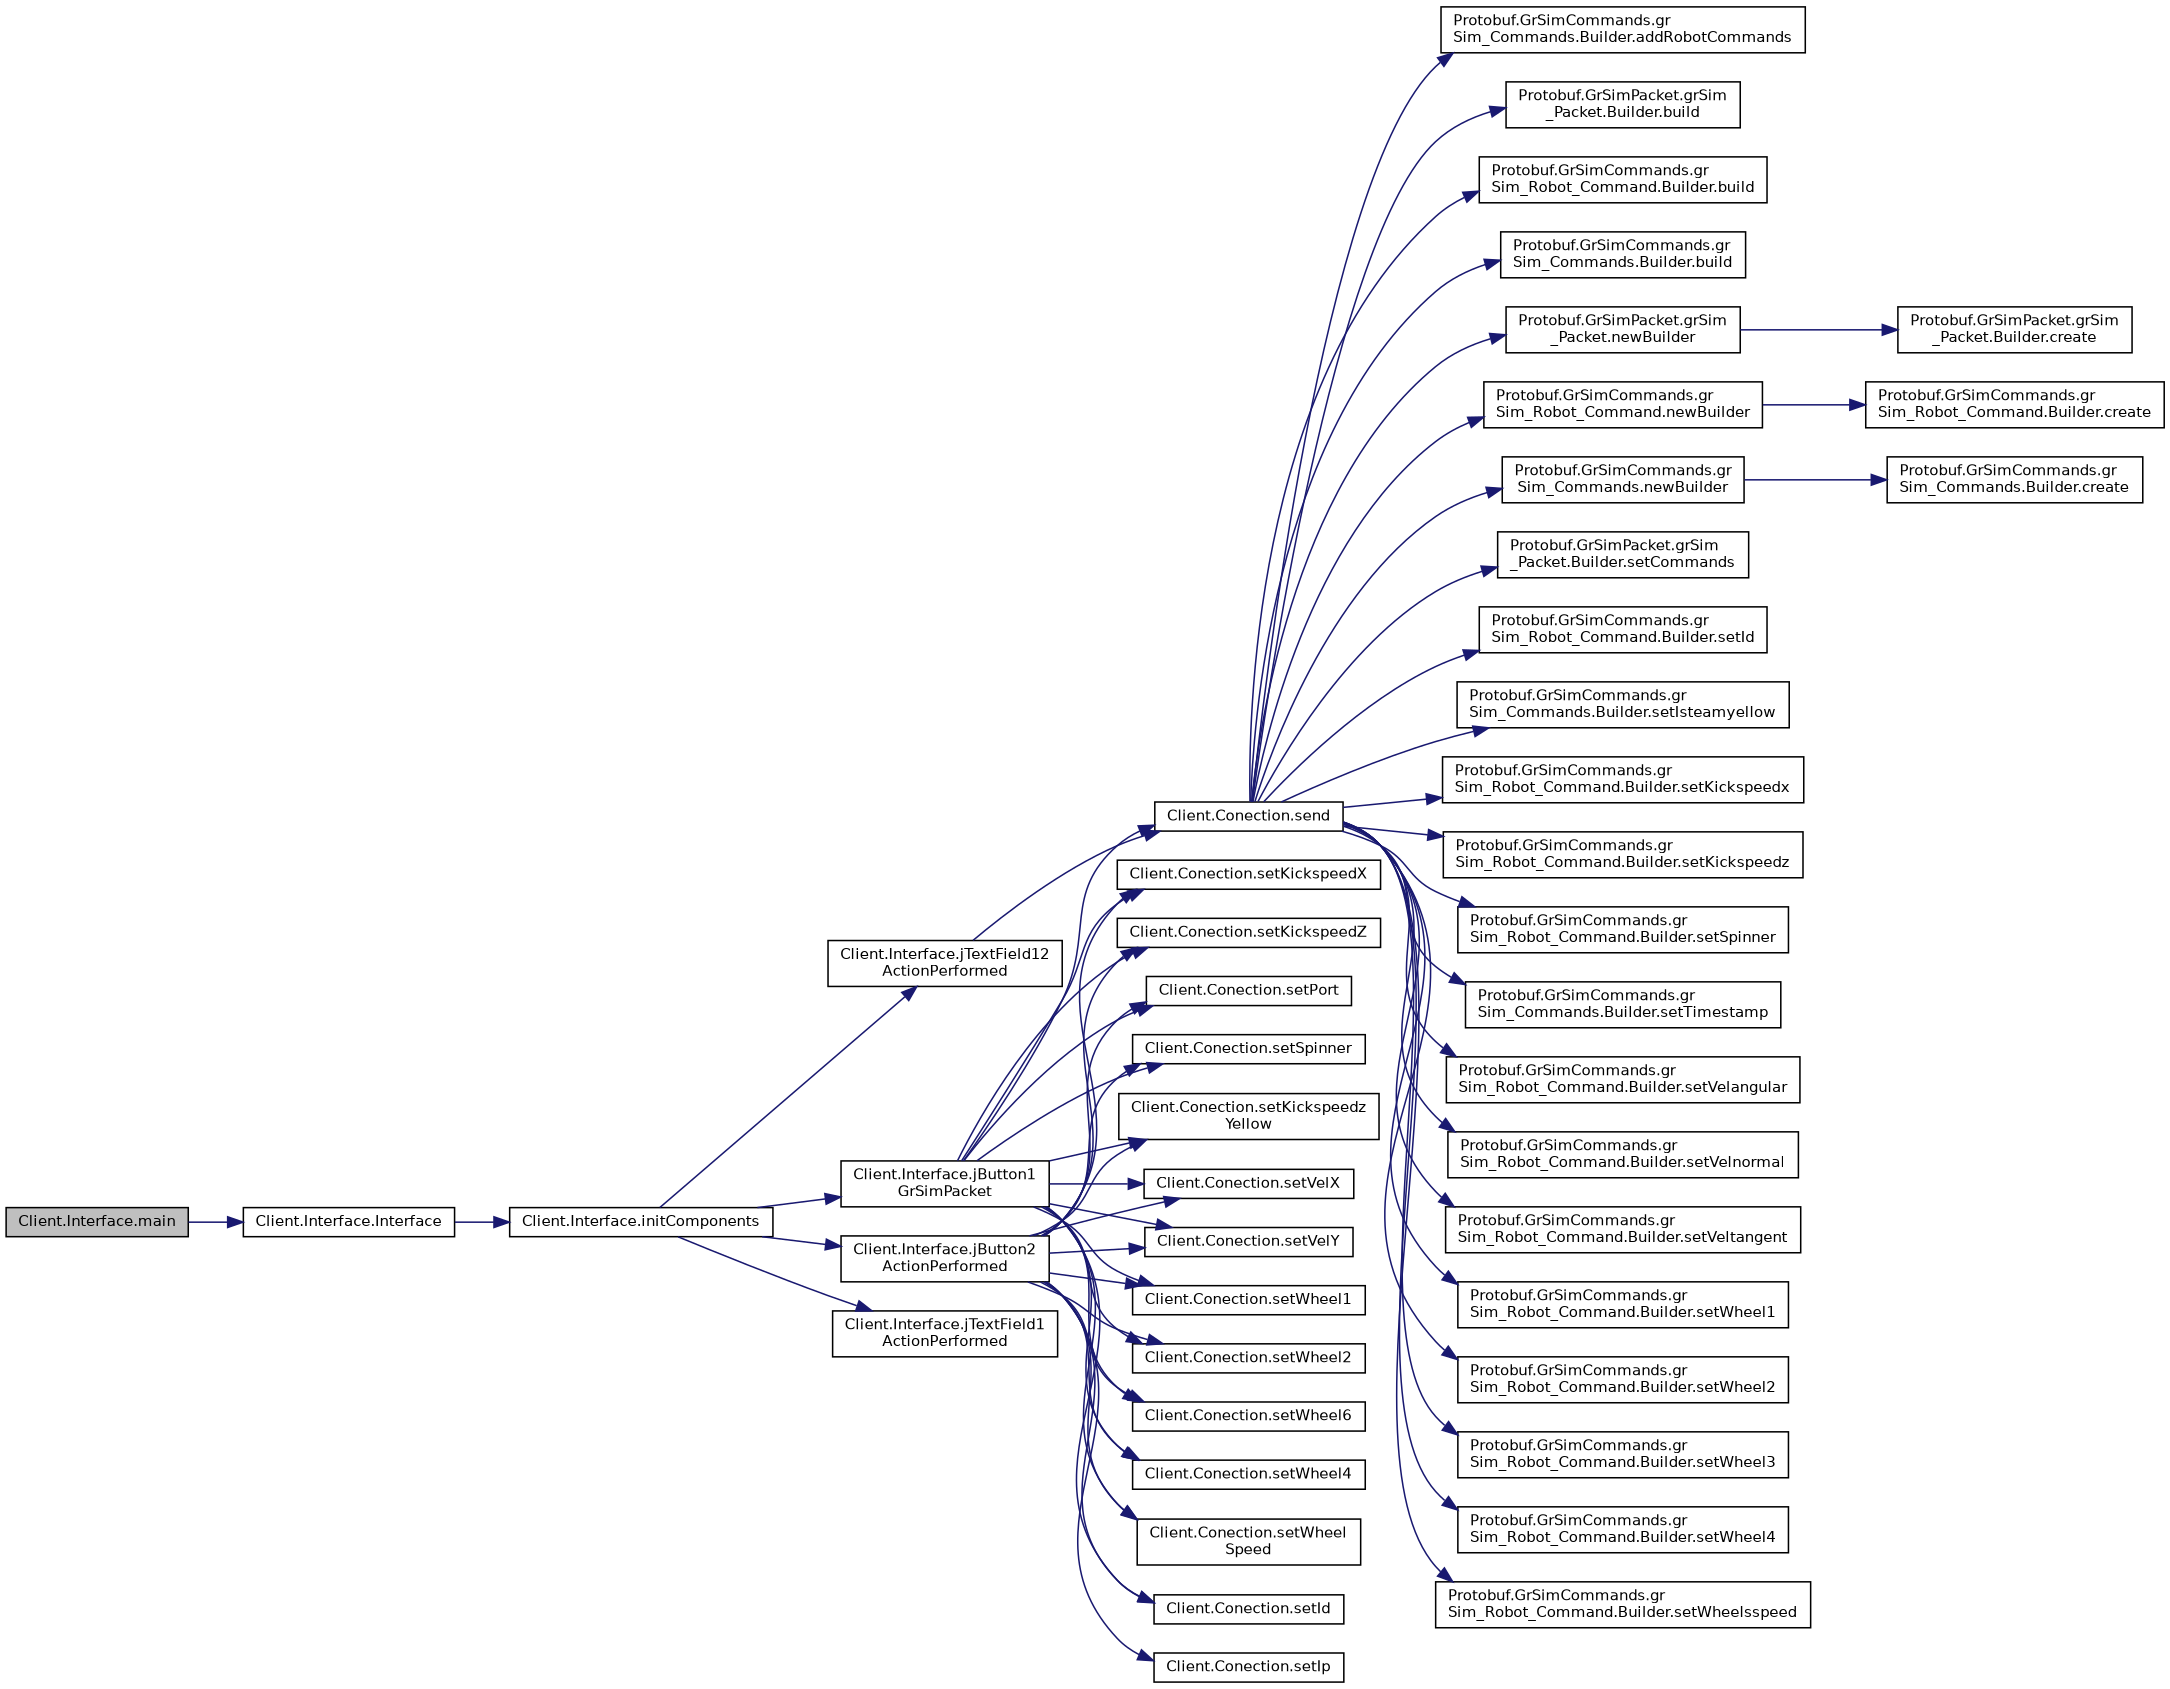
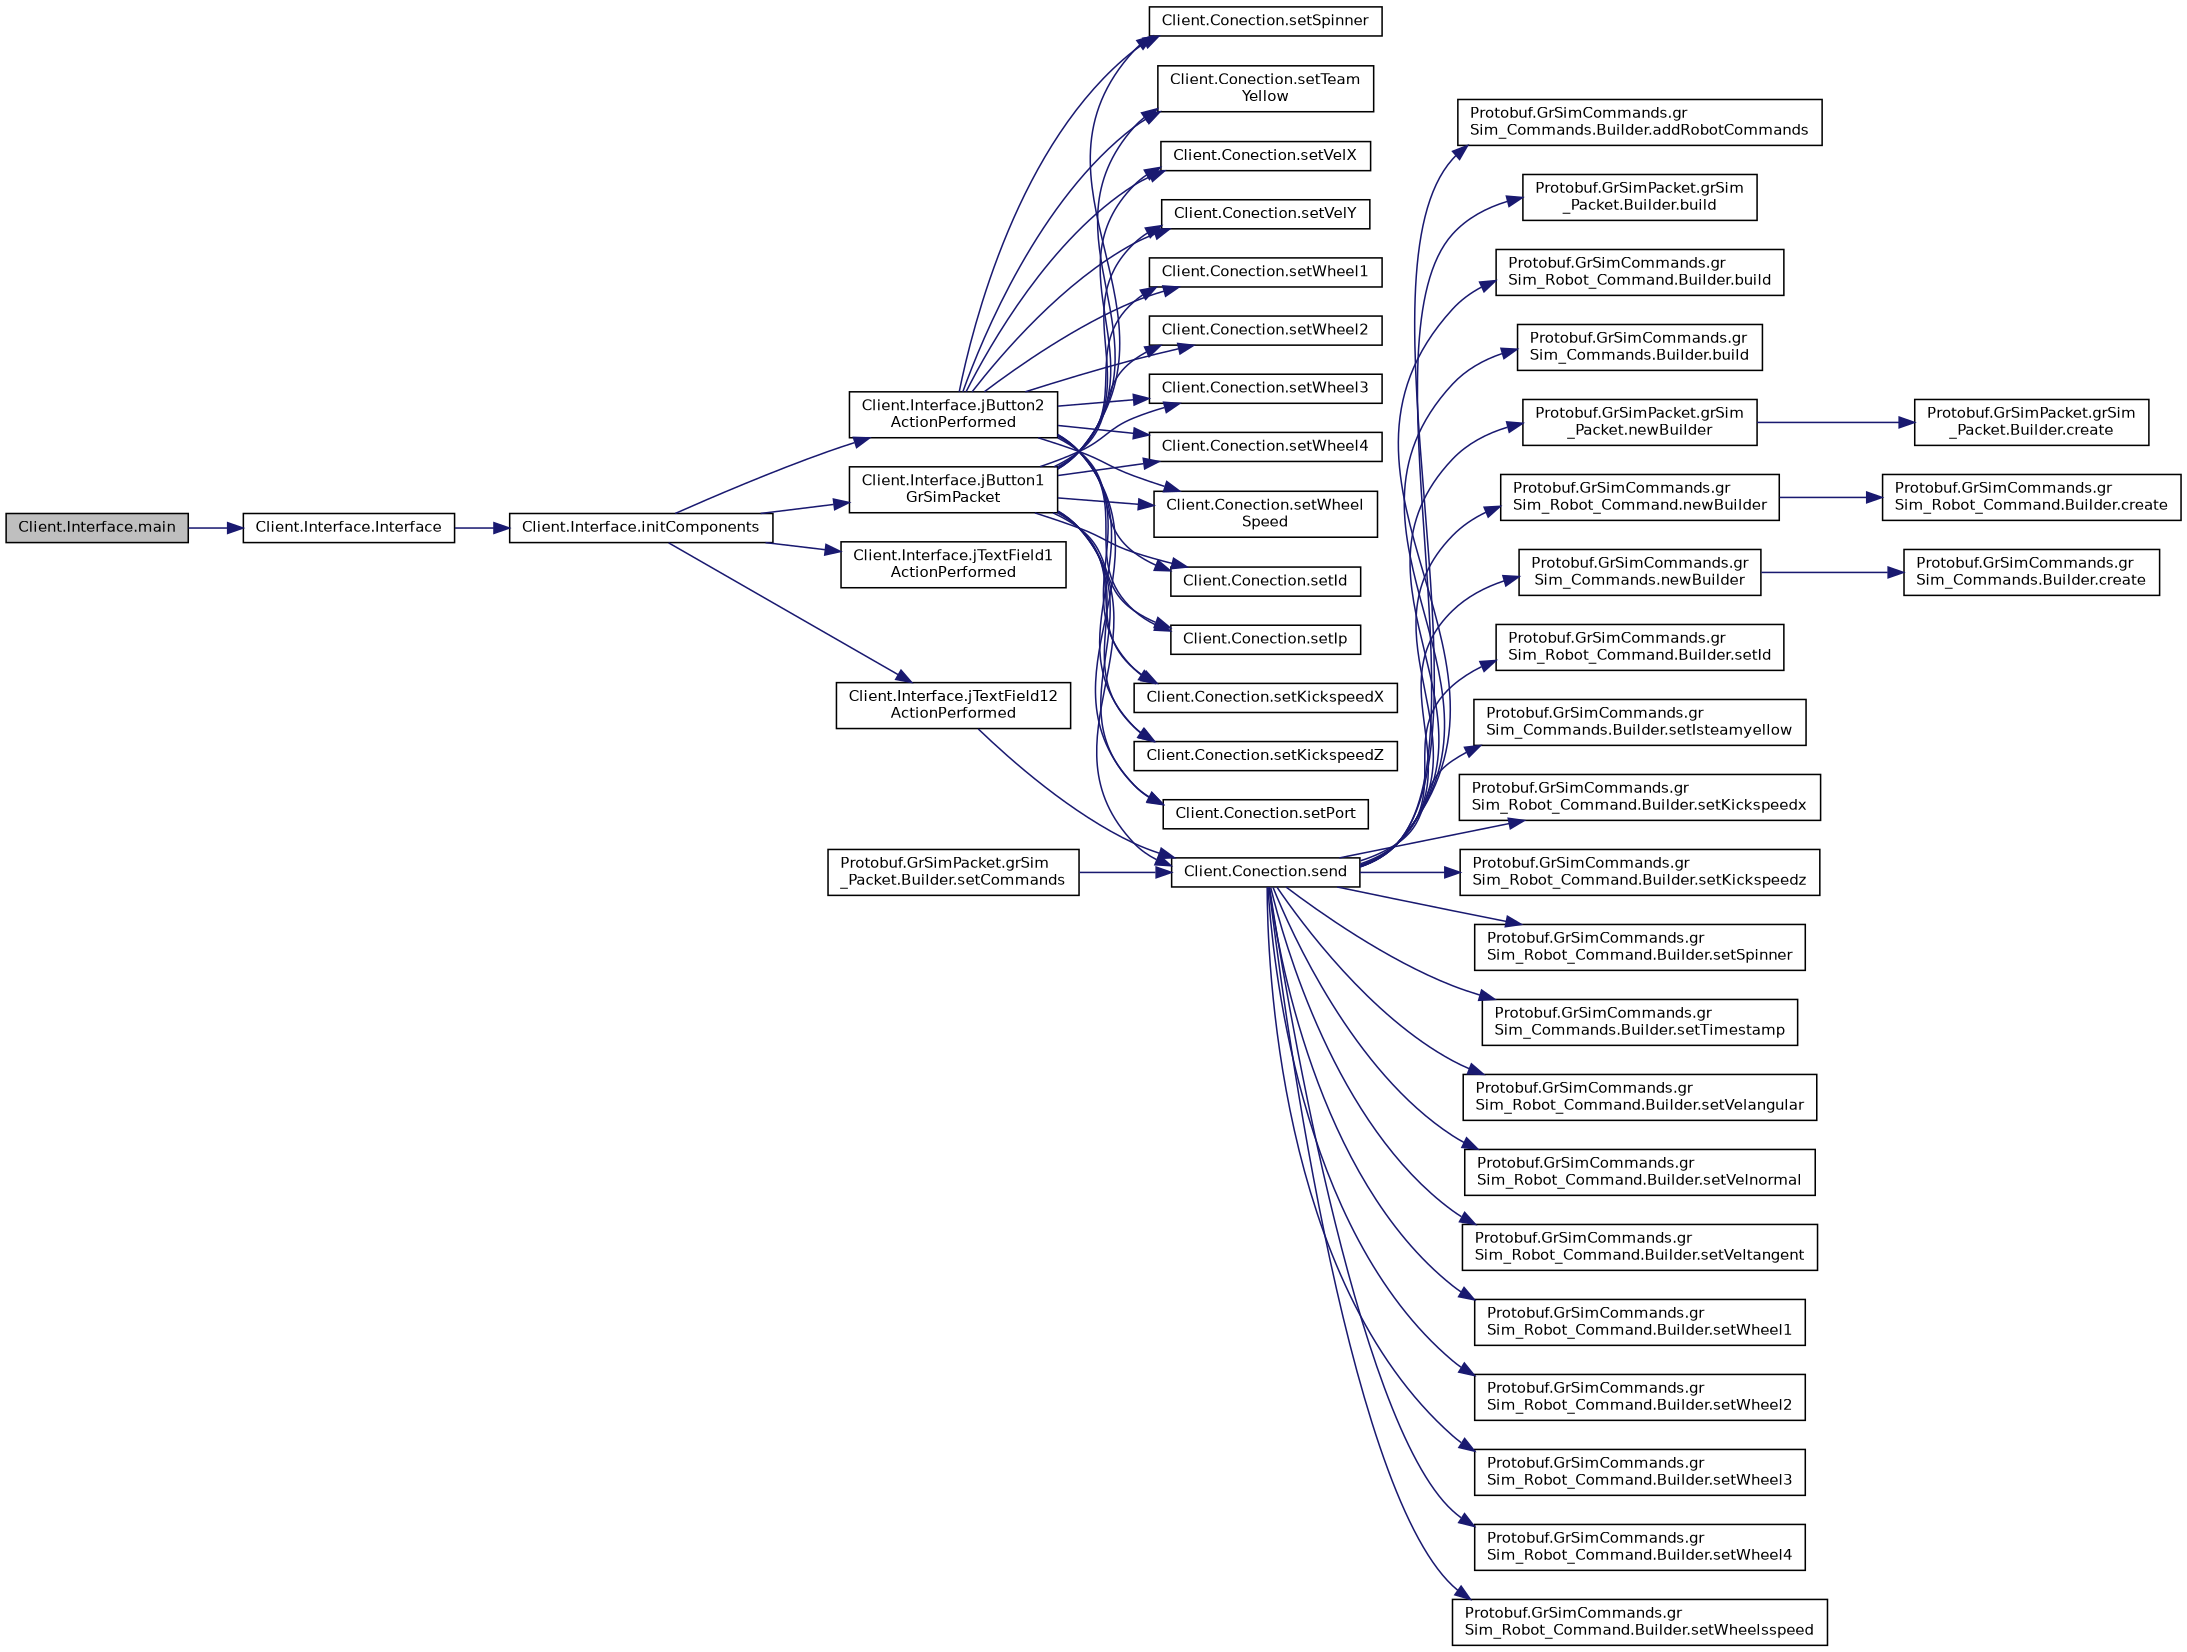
  digraph {
    rankdir=LR
    node [color=black fillcolor=white fontname=Helvetica fontsize=10 shape=record style=filled]
    edge [color=midnightblue fontname=Helvetica fontsize=10 labelfontname=Helvetica labelfontsize=10 style=solid]
    n1 [fillcolor=grey75 fontcolor=black height=0.2 label="Client.Interface.main" width=0.4]
    n2 [height=0.2 label="Client.Interface.Interface" width=0.4]
    n3 [height=0.2 label="Client.Interface.initComponents" width=0.4]
    n4 [height=0.2 label="Client.Interface.jButton1\lGrSimPacket" width=0.4]
    n5 [height=0.2 label="Client.Interface.jButton2\lActionPerformed" width=0.4]
    n6 [height=0.2 label="Client.Interface.jTextField12\lActionPerformed" width=0.4]
    n7 [height=0.2 label="Client.Interface.jTextField1\lActionPerformed" width=0.4]
    n8 [height=0.2 label="Client.Conection.send" width=0.4]
    n9 [height=0.2 label="Client.Conection.setId" width=0.4]
    n10 [height=0.2 label="Client.Conection.setIp" width=0.4]
    n11 [height=0.2 label="Client.Conection.setKickspeedX" width=0.4]
    n12 [height=0.2 label="Client.Conection.setKickspeedZ" width=0.4]
    n13 [height=0.2 label="Client.Conection.setPort" width=0.4]
    n14 [height=0.2 label="Client.Conection.setSpinner" width=0.4]
-   n15 [height=0.2 label="Client.Conection.setKickspeedz\lYellow" width=0.4]
+   n15 [height=0.2 label="Client.Conection.setTeam\lYellow" width=0.4]
    n16 [height=0.2 label="Client.Conection.setVelX" width=0.4]
    n17 [height=0.2 label="Client.Conection.setVelY" width=0.4]
    n18 [height=0.2 label="Client.Conection.setWheel1" width=0.4]
    n19 [height=0.2 label="Client.Conection.setWheel2" width=0.4]
-   n20 [height=0.2 label="Client.Conection.setWheel6" width=0.4]
+   n20 [height=0.2 label="Client.Conection.setWheel3" width=0.4]
    n21 [height=0.2 label="Client.Conection.setWheel4" width=0.4]
    n22 [height=0.2 label="Client.Conection.setWheel\lSpeed" width=0.4]
    n23 [height=0.2 label="Protobuf.GrSimCommands.gr\lSim_Commands.Builder.addRobotCommands" width=0.4]
    n24 [height=0.2 label="Protobuf.GrSimPacket.grSim\l_Packet.Builder.build" width=0.4]
    n25 [height=0.2 label="Protobuf.GrSimCommands.gr\lSim_Robot_Command.Builder.build" width=0.4]
    n26 [height=0.2 label="Protobuf.GrSimCommands.gr\lSim_Commands.Builder.build" width=0.4]
    n27 [height=0.2 label="Protobuf.GrSimPacket.grSim\l_Packet.newBuilder" width=0.4]
    n28 [height=0.2 label="Protobuf.GrSimCommands.gr\lSim_Robot_Command.newBuilder" width=0.4]
    n29 [height=0.2 label="Protobuf.GrSimCommands.gr\lSim_Commands.newBuilder" width=0.4]
    n30 [height=0.2 label="Protobuf.GrSimPacket.grSim\l_Packet.Builder.setCommands" width=0.4]
    n31 [height=0.2 label="Protobuf.GrSimCommands.gr\lSim_Robot_Command.Builder.setId" width=0.4]
    n32 [height=0.2 label="Protobuf.GrSimCommands.gr\lSim_Commands.Builder.setIsteamyellow" width=0.4]
    n33 [height=0.2 label="Protobuf.GrSimCommands.gr\lSim_Robot_Command.Builder.setKickspeedx" width=0.4]
    n34 [height=0.2 label="Protobuf.GrSimCommands.gr\lSim_Robot_Command.Builder.setKickspeedz" width=0.4]
    n35 [height=0.2 label="Protobuf.GrSimCommands.gr\lSim_Robot_Command.Builder.setSpinner" width=0.4]
    n36 [height=0.2 label="Protobuf.GrSimCommands.gr\lSim_Commands.Builder.setTimestamp" width=0.4]
    n37 [height=0.2 label="Protobuf.GrSimCommands.gr\lSim_Robot_Command.Builder.setVelangular" width=0.4]
    n38 [height=0.2 label="Protobuf.GrSimCommands.gr\lSim_Robot_Command.Builder.setVelnormal" width=0.4]
    n39 [height=0.2 label="Protobuf.GrSimCommands.gr\lSim_Robot_Command.Builder.setVeltangent" width=0.4]
    n40 [height=0.2 label="Protobuf.GrSimCommands.gr\lSim_Robot_Command.Builder.setWheel1" width=0.4]
    n41 [height=0.2 label="Protobuf.GrSimCommands.gr\lSim_Robot_Command.Builder.setWheel2" width=0.4]
    n42 [height=0.2 label="Protobuf.GrSimCommands.gr\lSim_Robot_Command.Builder.setWheel3" width=0.4]
    n43 [height=0.2 label="Protobuf.GrSimCommands.gr\lSim_Robot_Command.Builder.setWheel4" width=0.4]
    n44 [height=0.2 label="Protobuf.GrSimCommands.gr\lSim_Robot_Command.Builder.setWheelsspeed" width=0.4]
    n45 [height=0.2 label="Protobuf.GrSimPacket.grSim\l_Packet.Builder.create" width=0.4]
    n46 [height=0.2 label="Protobuf.GrSimCommands.gr\lSim_Robot_Command.Builder.create" width=0.4]
    n47 [height=0.2 label="Protobuf.GrSimCommands.gr\lSim_Commands.Builder.create" width=0.4]
    n1 -> n2
    n2 -> n3
    n3 -> n4
    n3 -> n5
    n3 -> n6
    n3 -> n7
    n4 -> n8
    n4 -> n9
+   n4 -> n10
    n4 -> n11
    n4 -> n12
    n4 -> n13
    n4 -> n14
    n4 -> n15
    n4 -> n16
    n4 -> n17
    n4 -> n18
    n4 -> n19
    n4 -> n20
    n4 -> n21
    n4 -> n22
    n5 -> n9
    n5 -> n10
    n5 -> n11
    n5 -> n12
    n5 -> n13
    n5 -> n14
    n5 -> n15
    n5 -> n16
    n5 -> n17
    n5 -> n18
    n5 -> n19
    n5 -> n20
    n5 -> n21
    n5 -> n22
    n6 -> n8
    n8 -> n23
    n8 -> n24
    n8 -> n25
    n8 -> n26
    n8 -> n27
    n8 -> n28
    n8 -> n29
-   n8 -> n30
+   n30 -> n8
    n8 -> n31
    n8 -> n32
    n8 -> n33
    n8 -> n34
    n8 -> n35
    n8 -> n36
    n8 -> n37
    n8 -> n38
    n8 -> n39
    n8 -> n40
    n8 -> n41
    n8 -> n42
    n8 -> n43
    n8 -> n44
    n27 -> n45
    n28 -> n46
    n29 -> n47
  }
